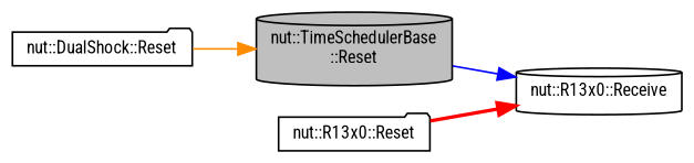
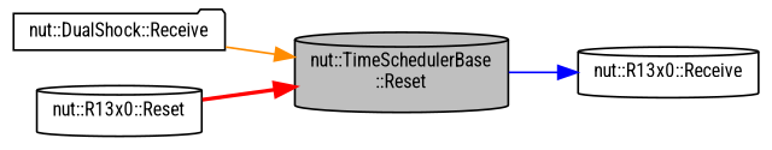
  digraph {
    fontname="Roboto Condensed"
    rankdir=RL
    node [color=black fillcolor=white fontname="Roboto Condensed" fontsize=10 shape=cylinder style=filled]
    edge [dir=back fontname="Roboto Condensed" fontsize=10 labelfontname=Helvetica labelfontsize=10 style=solid]
    n1 [fillcolor=grey75 fontcolor=black height=0.2 label="nut::TimeSchedulerBase\l::Reset" width=0.4]
-   n2 [height=0.2 label="nut::DualShock::Reset" shape=folder width=0.4]
-   n3 [height=0.2 label="nut::R13x0::Reset" shape=folder width=0.4]
+   n2 [height=0.2 label="nut::DualShock::Receive" shape=folder width=0.4]
+   n3 [height=0.2 label="nut::R13x0::Reset" width=0.4]
    n4 [height=0.2 label="nut::R13x0::Receive" width=0.4]
    n1 -> n2 [color=darkorange]
-   n4 -> n3 [color=red style=bold]
+   n1 -> n3 [color=red style=bold]
    n4 -> n1 [color=blue]
  }
